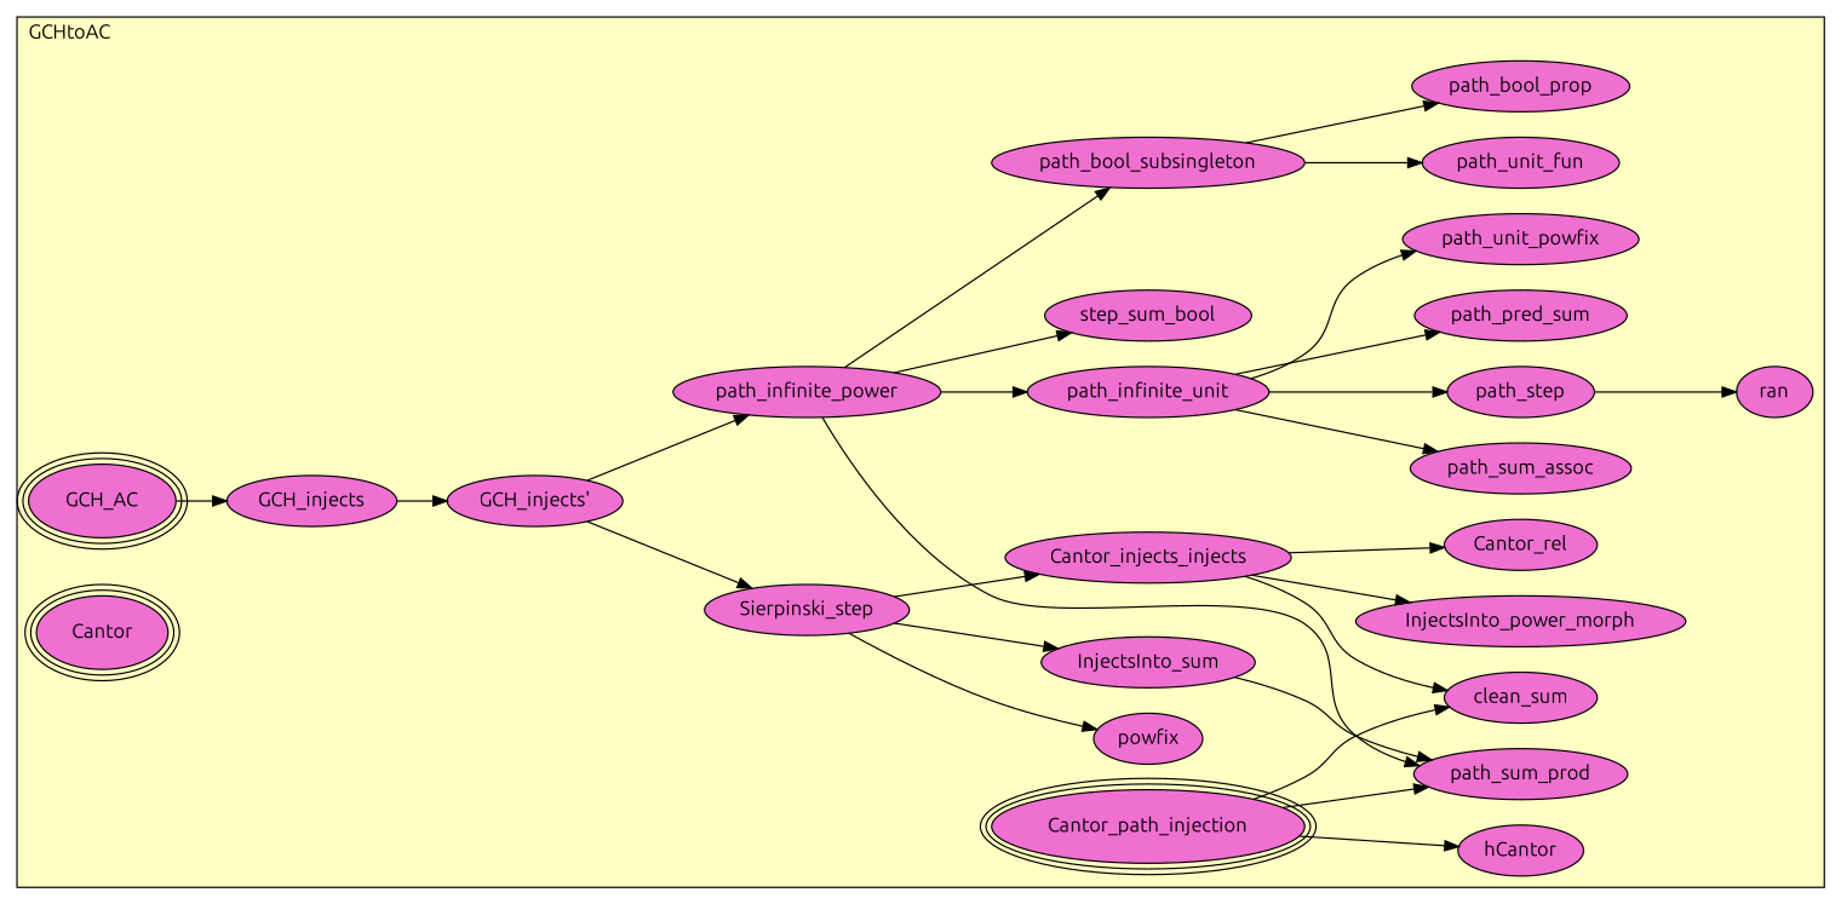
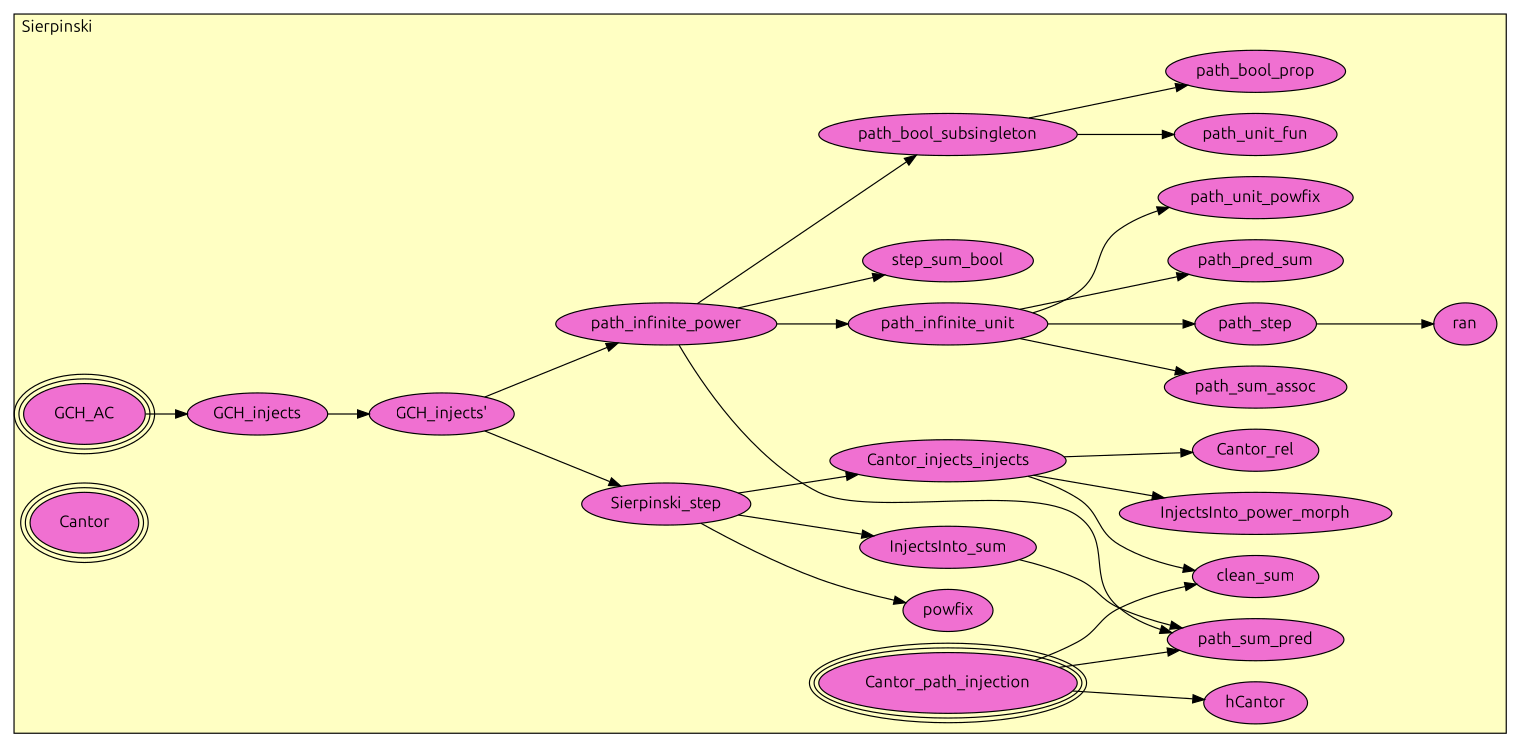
  digraph {
    fontname=Ubuntu
    rankdir=LR
    node [fillcolor="#F070D1" fontname=Ubuntu style=filled]
    edge [fontname=Ubuntu]
    n1 [label=GCH_AC peripheries=3]
    n2 [label=GCH_injects]
    n3 [label="GCH_injects'"]
    n4 [label=Sierpinski_step]
    n5 [label=InjectsInto_sum]
    n6 [label=powfix]
    n7 [label=Cantor_injects_injects]
    n8 [label=InjectsInto_power_morph]
    n9 [label=Cantor_rel]
    n10 [label=Cantor_path_injection peripheries=3]
    n11 [label=clean_sum]
    n12 [label=hCantor]
    n13 [label=Cantor peripheries=3]
    n14 [label=path_infinite_power]
    n15 [label=path_infinite_unit]
    n16 [label=path_step]
    n17 [label=ran]
    n18 [label=path_pred_sum]
    n19 [label=path_bool_subsingleton]
    n20 [label=path_bool_prop]
    n21 [label=path_unit_fun]
    n22 [label=path_unit_powfix]
    n23 [label=step_sum_bool]
    n24 [label=path_sum_assoc]
-   n25 [label=path_sum_prod]
+   n25 [label=path_sum_pred]
    subgraph cluster_1 {
      fillcolor="#FFFFC3"
-     label=GCHtoAC
+     label=Sierpinski
      labeljust=l
      style=filled
      n1
      n2
      n3
      n4
      n5
      n6
      n7
      n8
      n9
      n10
      n11
      n12
      n13
      n14
      n15
      n16
      n17
      n18
      n19
      n20
      n21
      n22
      n23
      n24
      n25
    }
    n1 -> n2
    n2 -> n3
    n3 -> n4
    n3 -> n14
    n4 -> n5
    n4 -> n6
    n4 -> n7
    n5 -> n25
    n7 -> n8
    n7 -> n9
    n7 -> n11
    n10 -> n11
    n10 -> n12
    n10 -> n25
    n14 -> n15
    n14 -> n19
    n14 -> n23
    n14 -> n25
    n15 -> n16
    n15 -> n18
    n15 -> n22
    n15 -> n24
    n16 -> n17
    n19 -> n20
    n19 -> n21
  }
